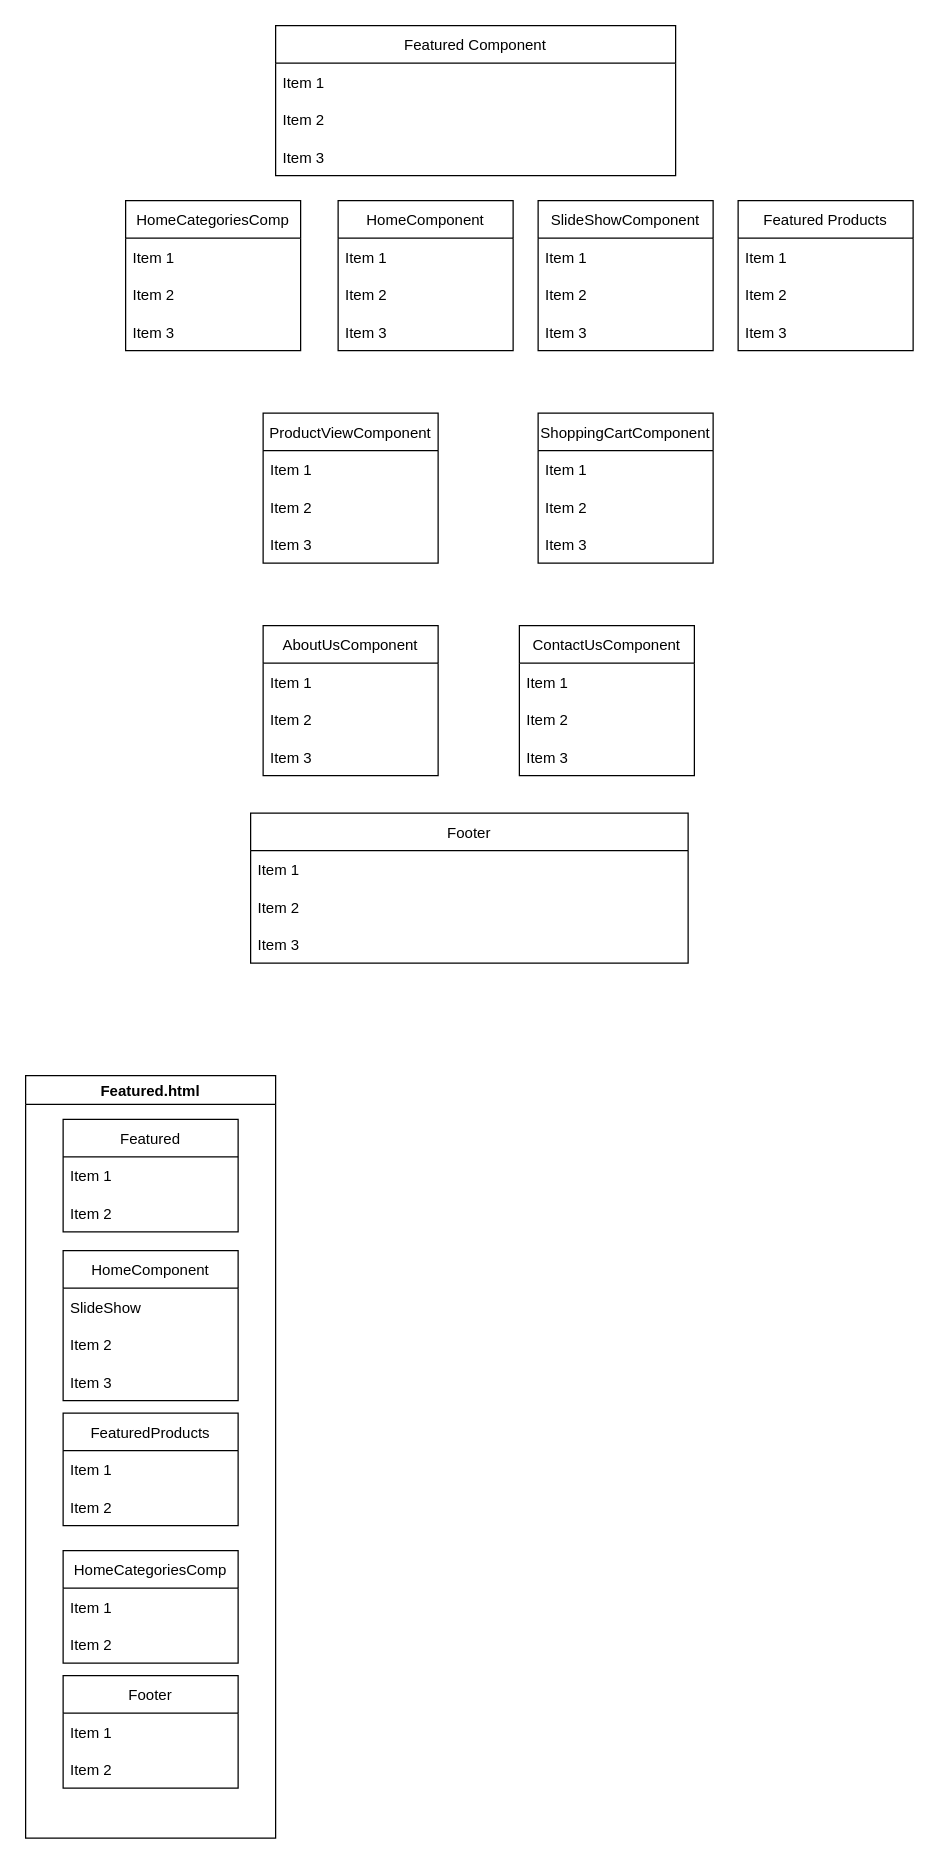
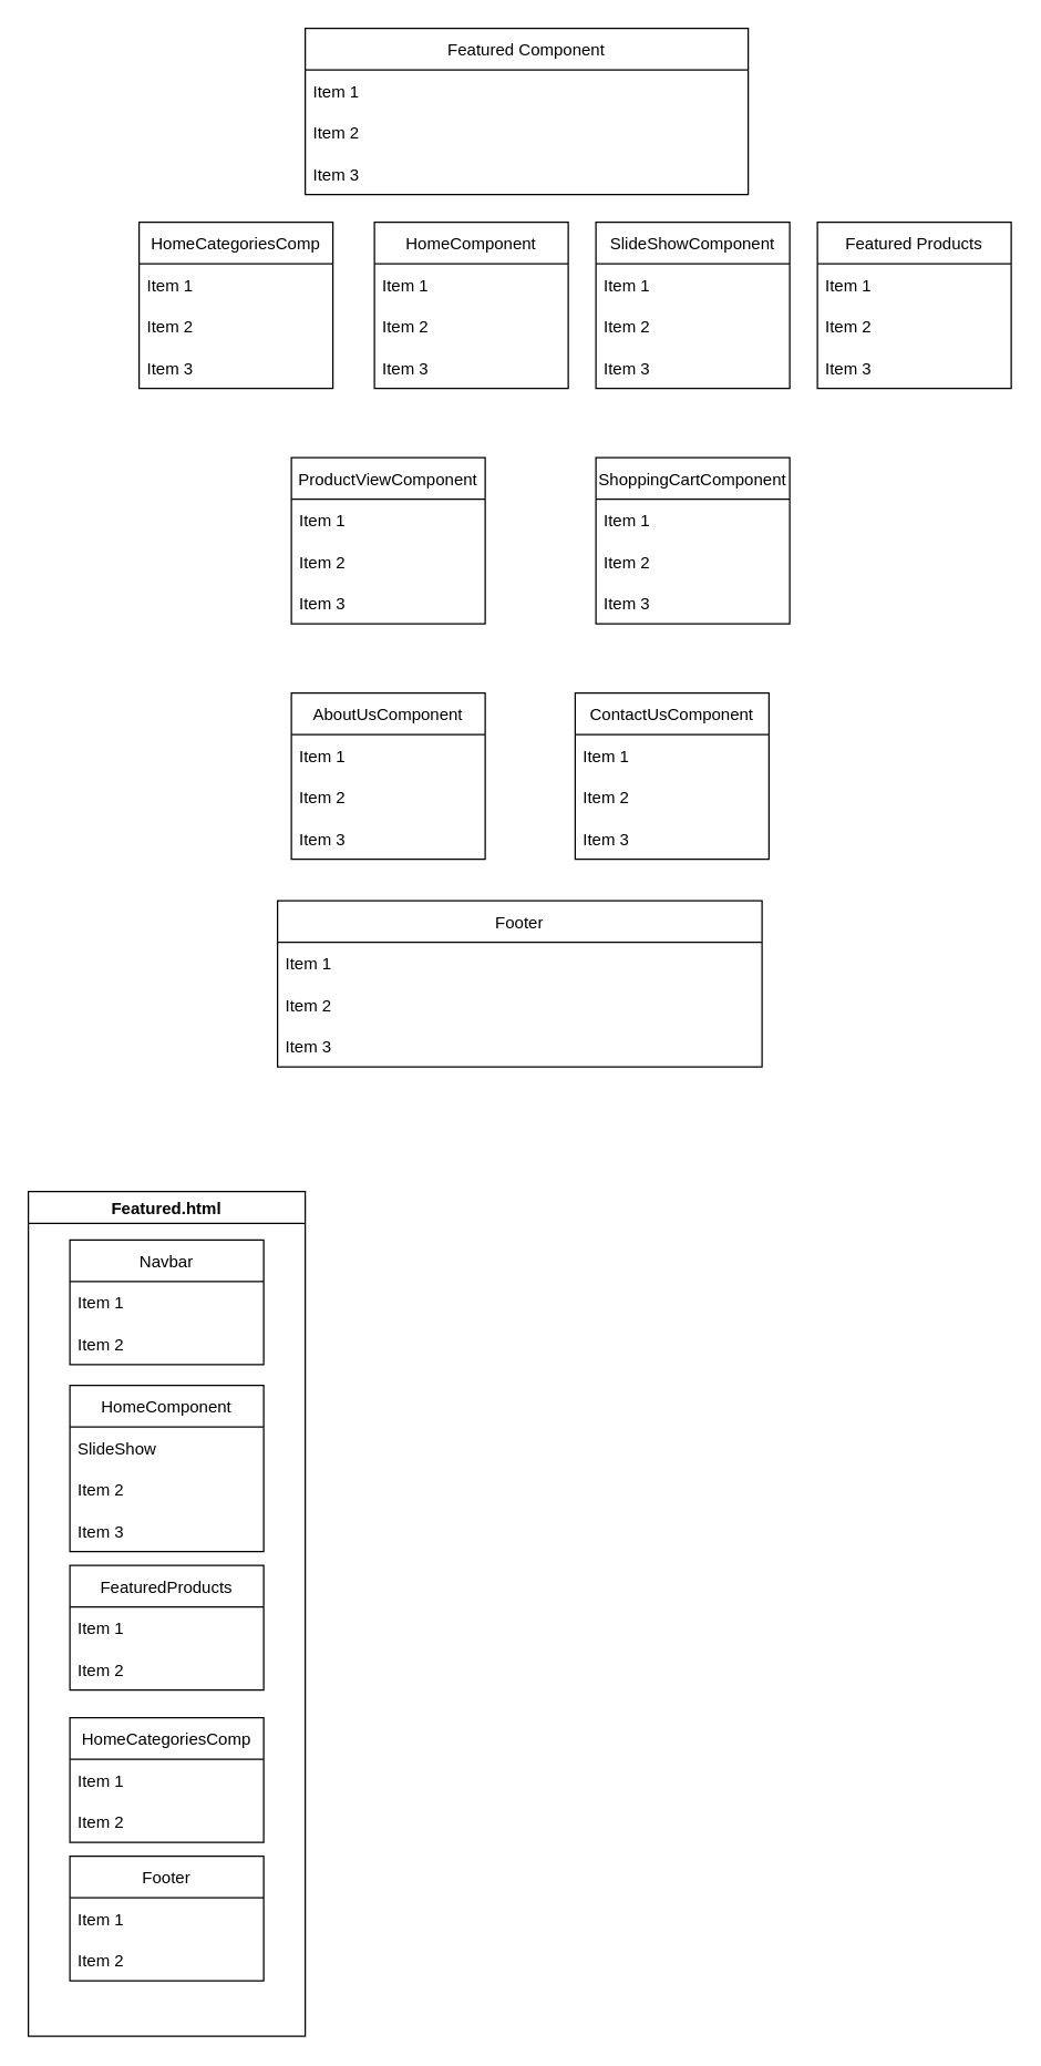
  <mxCell id="0" />
  <mxCell id="1" parent="0" />
  <mxCell id="2" value="AboutUsComponent" style="swimlane;fontStyle=0;childLayout=stackLayout;horizontal=1;startSize=30;horizontalStack=0;resizeParent=1;resizeParentMax=0;resizeLast=0;collapsible=1;marginBottom=0;" vertex="1" parent="1"><mxGeometry x="210" y="500" width="140" height="120" as="geometry" /></mxCell>
  <mxCell id="3" value="Item 1" style="text;strokeColor=none;fillColor=none;align=left;verticalAlign=middle;spacingLeft=4;spacingRight=4;overflow=hidden;points=[[0,0.5],[1,0.5]];portConstraint=eastwest;rotatable=0;" vertex="1" parent="2"><mxGeometry y="30" width="140" height="30" as="geometry" /></mxCell>
  <mxCell id="4" value="Item 2" style="text;strokeColor=none;fillColor=none;align=left;verticalAlign=middle;spacingLeft=4;spacingRight=4;overflow=hidden;points=[[0,0.5],[1,0.5]];portConstraint=eastwest;rotatable=0;" vertex="1" parent="2"><mxGeometry y="60" width="140" height="30" as="geometry" /></mxCell>
  <mxCell id="5" value="Item 3" style="text;strokeColor=none;fillColor=none;align=left;verticalAlign=middle;spacingLeft=4;spacingRight=4;overflow=hidden;points=[[0,0.5],[1,0.5]];portConstraint=eastwest;rotatable=0;" vertex="1" parent="2"><mxGeometry y="90" width="140" height="30" as="geometry" /></mxCell>
  <mxCell id="6" value="ContactUsComponent" style="swimlane;fontStyle=0;childLayout=stackLayout;horizontal=1;startSize=30;horizontalStack=0;resizeParent=1;resizeParentMax=0;resizeLast=0;collapsible=1;marginBottom=0;" vertex="1" parent="1"><mxGeometry x="415" y="500" width="140" height="120" as="geometry" /></mxCell>
  <mxCell id="7" value="Item 1" style="text;strokeColor=none;fillColor=none;align=left;verticalAlign=middle;spacingLeft=4;spacingRight=4;overflow=hidden;points=[[0,0.5],[1,0.5]];portConstraint=eastwest;rotatable=0;" vertex="1" parent="6"><mxGeometry y="30" width="140" height="30" as="geometry" /></mxCell>
  <mxCell id="8" value="Item 2" style="text;strokeColor=none;fillColor=none;align=left;verticalAlign=middle;spacingLeft=4;spacingRight=4;overflow=hidden;points=[[0,0.5],[1,0.5]];portConstraint=eastwest;rotatable=0;" vertex="1" parent="6"><mxGeometry y="60" width="140" height="30" as="geometry" /></mxCell>
  <mxCell id="9" value="Item 3" style="text;strokeColor=none;fillColor=none;align=left;verticalAlign=middle;spacingLeft=4;spacingRight=4;overflow=hidden;points=[[0,0.5],[1,0.5]];portConstraint=eastwest;rotatable=0;" vertex="1" parent="6"><mxGeometry y="90" width="140" height="30" as="geometry" /></mxCell>
  <mxCell id="10" value="Featured Component" style="swimlane;fontStyle=0;childLayout=stackLayout;horizontal=1;startSize=30;horizontalStack=0;resizeParent=1;resizeParentMax=0;resizeLast=0;collapsible=1;marginBottom=0;" vertex="1" parent="1"><mxGeometry x="220" y="20" width="320" height="120" as="geometry" /></mxCell>
  <mxCell id="11" value="Item 1" style="text;strokeColor=none;fillColor=none;align=left;verticalAlign=middle;spacingLeft=4;spacingRight=4;overflow=hidden;points=[[0,0.5],[1,0.5]];portConstraint=eastwest;rotatable=0;" vertex="1" parent="10"><mxGeometry y="30" width="320" height="30" as="geometry" /></mxCell>
  <mxCell id="12" value="Item 2" style="text;strokeColor=none;fillColor=none;align=left;verticalAlign=middle;spacingLeft=4;spacingRight=4;overflow=hidden;points=[[0,0.5],[1,0.5]];portConstraint=eastwest;rotatable=0;" vertex="1" parent="10"><mxGeometry y="60" width="320" height="30" as="geometry" /></mxCell>
  <mxCell id="13" value="Item 3" style="text;strokeColor=none;fillColor=none;align=left;verticalAlign=middle;spacingLeft=4;spacingRight=4;overflow=hidden;points=[[0,0.5],[1,0.5]];portConstraint=eastwest;rotatable=0;" vertex="1" parent="10"><mxGeometry y="90" width="320" height="30" as="geometry" /></mxCell>
  <mxCell id="14" value="Footer" style="swimlane;fontStyle=0;childLayout=stackLayout;horizontal=1;startSize=30;horizontalStack=0;resizeParent=1;resizeParentMax=0;resizeLast=0;collapsible=1;marginBottom=0;" vertex="1" parent="1"><mxGeometry x="200" y="650" width="350" height="120" as="geometry" /></mxCell>
  <mxCell id="15" value="Item 1" style="text;strokeColor=none;fillColor=none;align=left;verticalAlign=middle;spacingLeft=4;spacingRight=4;overflow=hidden;points=[[0,0.5],[1,0.5]];portConstraint=eastwest;rotatable=0;" vertex="1" parent="14"><mxGeometry y="30" width="350" height="30" as="geometry" /></mxCell>
  <mxCell id="16" value="Item 2" style="text;strokeColor=none;fillColor=none;align=left;verticalAlign=middle;spacingLeft=4;spacingRight=4;overflow=hidden;points=[[0,0.5],[1,0.5]];portConstraint=eastwest;rotatable=0;" vertex="1" parent="14"><mxGeometry y="60" width="350" height="30" as="geometry" /></mxCell>
  <mxCell id="17" value="Item 3" style="text;strokeColor=none;fillColor=none;align=left;verticalAlign=middle;spacingLeft=4;spacingRight=4;overflow=hidden;points=[[0,0.5],[1,0.5]];portConstraint=eastwest;rotatable=0;" vertex="1" parent="14"><mxGeometry y="90" width="350" height="30" as="geometry" /></mxCell>
  <mxCell id="18" value="Featured.html" style="swimlane;" vertex="1" parent="1"><mxGeometry x="20" y="860" width="200" height="610" as="geometry" /></mxCell>
  <mxCell id="19" value="FeaturedProducts" style="swimlane;fontStyle=0;childLayout=stackLayout;horizontal=1;startSize=30;horizontalStack=0;resizeParent=1;resizeParentMax=0;resizeLast=0;collapsible=1;marginBottom=0;" vertex="1" parent="18"><mxGeometry x="30" y="270" width="140" height="90" as="geometry" /></mxCell>
  <mxCell id="20" value="Item 1" style="text;strokeColor=none;fillColor=none;align=left;verticalAlign=middle;spacingLeft=4;spacingRight=4;overflow=hidden;points=[[0,0.5],[1,0.5]];portConstraint=eastwest;rotatable=0;" vertex="1" parent="19"><mxGeometry y="30" width="140" height="30" as="geometry" /></mxCell>
  <mxCell id="21" value="Item 2" style="text;strokeColor=none;fillColor=none;align=left;verticalAlign=middle;spacingLeft=4;spacingRight=4;overflow=hidden;points=[[0,0.5],[1,0.5]];portConstraint=eastwest;rotatable=0;" vertex="1" parent="19"><mxGeometry y="60" width="140" height="30" as="geometry" /></mxCell>
- <mxCell id="22" value="Featured" style="swimlane;fontStyle=0;childLayout=stackLayout;horizontal=1;startSize=30;horizontalStack=0;resizeParent=1;resizeParentMax=0;resizeLast=0;collapsible=1;marginBottom=0;" vertex="1" parent="18"><mxGeometry x="30" y="35" width="140" height="90" as="geometry" /></mxCell>
+ <mxCell id="22" value="Navbar" style="swimlane;fontStyle=0;childLayout=stackLayout;horizontal=1;startSize=30;horizontalStack=0;resizeParent=1;resizeParentMax=0;resizeLast=0;collapsible=1;marginBottom=0;" vertex="1" parent="18"><mxGeometry x="30" y="35" width="140" height="90" as="geometry" /></mxCell>
  <mxCell id="23" value="Item 1" style="text;strokeColor=none;fillColor=none;align=left;verticalAlign=middle;spacingLeft=4;spacingRight=4;overflow=hidden;points=[[0,0.5],[1,0.5]];portConstraint=eastwest;rotatable=0;" vertex="1" parent="22"><mxGeometry y="30" width="140" height="30" as="geometry" /></mxCell>
  <mxCell id="24" value="Item 2" style="text;strokeColor=none;fillColor=none;align=left;verticalAlign=middle;spacingLeft=4;spacingRight=4;overflow=hidden;points=[[0,0.5],[1,0.5]];portConstraint=eastwest;rotatable=0;" vertex="1" parent="22"><mxGeometry y="60" width="140" height="30" as="geometry" /></mxCell>
  <mxCell id="25" value="HomeComponent" style="swimlane;fontStyle=0;childLayout=stackLayout;horizontal=1;startSize=30;horizontalStack=0;resizeParent=1;resizeParentMax=0;resizeLast=0;collapsible=1;marginBottom=0;" vertex="1" parent="18"><mxGeometry x="30" y="140" width="140" height="120" as="geometry" /></mxCell>
  <mxCell id="26" value="SlideShow" style="text;strokeColor=none;fillColor=none;align=left;verticalAlign=middle;spacingLeft=4;spacingRight=4;overflow=hidden;points=[[0,0.5],[1,0.5]];portConstraint=eastwest;rotatable=0;" vertex="1" parent="25"><mxGeometry y="30" width="140" height="30" as="geometry" /></mxCell>
  <mxCell id="27" value="Item 2" style="text;strokeColor=none;fillColor=none;align=left;verticalAlign=middle;spacingLeft=4;spacingRight=4;overflow=hidden;points=[[0,0.5],[1,0.5]];portConstraint=eastwest;rotatable=0;" vertex="1" parent="25"><mxGeometry y="60" width="140" height="30" as="geometry" /></mxCell>
  <mxCell id="28" value="Item 3" style="text;strokeColor=none;fillColor=none;align=left;verticalAlign=middle;spacingLeft=4;spacingRight=4;overflow=hidden;points=[[0,0.5],[1,0.5]];portConstraint=eastwest;rotatable=0;" vertex="1" parent="25"><mxGeometry y="90" width="140" height="30" as="geometry" /></mxCell>
  <mxCell id="29" value="Footer" style="swimlane;fontStyle=0;childLayout=stackLayout;horizontal=1;startSize=30;horizontalStack=0;resizeParent=1;resizeParentMax=0;resizeLast=0;collapsible=1;marginBottom=0;" vertex="1" parent="18"><mxGeometry x="30" y="480" width="140" height="90" as="geometry" /></mxCell>
  <mxCell id="30" value="Item 1" style="text;strokeColor=none;fillColor=none;align=left;verticalAlign=middle;spacingLeft=4;spacingRight=4;overflow=hidden;points=[[0,0.5],[1,0.5]];portConstraint=eastwest;rotatable=0;" vertex="1" parent="29"><mxGeometry y="30" width="140" height="30" as="geometry" /></mxCell>
  <mxCell id="31" value="Item 2" style="text;strokeColor=none;fillColor=none;align=left;verticalAlign=middle;spacingLeft=4;spacingRight=4;overflow=hidden;points=[[0,0.5],[1,0.5]];portConstraint=eastwest;rotatable=0;" vertex="1" parent="29"><mxGeometry y="60" width="140" height="30" as="geometry" /></mxCell>
  <mxCell id="32" value="HomeCategoriesComp" style="swimlane;fontStyle=0;childLayout=stackLayout;horizontal=1;startSize=30;horizontalStack=0;resizeParent=1;resizeParentMax=0;resizeLast=0;collapsible=1;marginBottom=0;" vertex="1" parent="18"><mxGeometry x="30" y="380" width="140" height="90" as="geometry" /></mxCell>
  <mxCell id="33" value="Item 1" style="text;strokeColor=none;fillColor=none;align=left;verticalAlign=middle;spacingLeft=4;spacingRight=4;overflow=hidden;points=[[0,0.5],[1,0.5]];portConstraint=eastwest;rotatable=0;" vertex="1" parent="32"><mxGeometry y="30" width="140" height="30" as="geometry" /></mxCell>
  <mxCell id="34" value="Item 2" style="text;strokeColor=none;fillColor=none;align=left;verticalAlign=middle;spacingLeft=4;spacingRight=4;overflow=hidden;points=[[0,0.5],[1,0.5]];portConstraint=eastwest;rotatable=0;" vertex="1" parent="32"><mxGeometry y="60" width="140" height="30" as="geometry" /></mxCell>
  <mxCell id="35" value="HomeCategoriesComp" style="swimlane;fontStyle=0;childLayout=stackLayout;horizontal=1;startSize=30;horizontalStack=0;resizeParent=1;resizeParentMax=0;resizeLast=0;collapsible=1;marginBottom=0;" vertex="1" parent="1"><mxGeometry x="100" y="160" width="140" height="120" as="geometry" /></mxCell>
  <mxCell id="36" value="Item 1" style="text;strokeColor=none;fillColor=none;align=left;verticalAlign=middle;spacingLeft=4;spacingRight=4;overflow=hidden;points=[[0,0.5],[1,0.5]];portConstraint=eastwest;rotatable=0;" vertex="1" parent="35"><mxGeometry y="30" width="140" height="30" as="geometry" /></mxCell>
  <mxCell id="37" value="Item 2" style="text;strokeColor=none;fillColor=none;align=left;verticalAlign=middle;spacingLeft=4;spacingRight=4;overflow=hidden;points=[[0,0.5],[1,0.5]];portConstraint=eastwest;rotatable=0;" vertex="1" parent="35"><mxGeometry y="60" width="140" height="30" as="geometry" /></mxCell>
  <mxCell id="38" value="Item 3" style="text;strokeColor=none;fillColor=none;align=left;verticalAlign=middle;spacingLeft=4;spacingRight=4;overflow=hidden;points=[[0,0.5],[1,0.5]];portConstraint=eastwest;rotatable=0;" vertex="1" parent="35"><mxGeometry y="90" width="140" height="30" as="geometry" /></mxCell>
  <mxCell id="39" value="HomeComponent" style="swimlane;fontStyle=0;childLayout=stackLayout;horizontal=1;startSize=30;horizontalStack=0;resizeParent=1;resizeParentMax=0;resizeLast=0;collapsible=1;marginBottom=0;" vertex="1" parent="1"><mxGeometry x="270" y="160" width="140" height="120" as="geometry" /></mxCell>
  <mxCell id="40" value="Item 1" style="text;strokeColor=none;fillColor=none;align=left;verticalAlign=middle;spacingLeft=4;spacingRight=4;overflow=hidden;points=[[0,0.5],[1,0.5]];portConstraint=eastwest;rotatable=0;" vertex="1" parent="39"><mxGeometry y="30" width="140" height="30" as="geometry" /></mxCell>
  <mxCell id="41" value="Item 2" style="text;strokeColor=none;fillColor=none;align=left;verticalAlign=middle;spacingLeft=4;spacingRight=4;overflow=hidden;points=[[0,0.5],[1,0.5]];portConstraint=eastwest;rotatable=0;" vertex="1" parent="39"><mxGeometry y="60" width="140" height="30" as="geometry" /></mxCell>
  <mxCell id="42" value="Item 3" style="text;strokeColor=none;fillColor=none;align=left;verticalAlign=middle;spacingLeft=4;spacingRight=4;overflow=hidden;points=[[0,0.5],[1,0.5]];portConstraint=eastwest;rotatable=0;" vertex="1" parent="39"><mxGeometry y="90" width="140" height="30" as="geometry" /></mxCell>
  <mxCell id="43" value="SlideShowComponent" style="swimlane;fontStyle=0;childLayout=stackLayout;horizontal=1;startSize=30;horizontalStack=0;resizeParent=1;resizeParentMax=0;resizeLast=0;collapsible=1;marginBottom=0;" vertex="1" parent="1"><mxGeometry x="430" y="160" width="140" height="120" as="geometry" /></mxCell>
  <mxCell id="44" value="Item 1" style="text;strokeColor=none;fillColor=none;align=left;verticalAlign=middle;spacingLeft=4;spacingRight=4;overflow=hidden;points=[[0,0.5],[1,0.5]];portConstraint=eastwest;rotatable=0;" vertex="1" parent="43"><mxGeometry y="30" width="140" height="30" as="geometry" /></mxCell>
  <mxCell id="45" value="Item 2" style="text;strokeColor=none;fillColor=none;align=left;verticalAlign=middle;spacingLeft=4;spacingRight=4;overflow=hidden;points=[[0,0.5],[1,0.5]];portConstraint=eastwest;rotatable=0;" vertex="1" parent="43"><mxGeometry y="60" width="140" height="30" as="geometry" /></mxCell>
  <mxCell id="46" value="Item 3" style="text;strokeColor=none;fillColor=none;align=left;verticalAlign=middle;spacingLeft=4;spacingRight=4;overflow=hidden;points=[[0,0.5],[1,0.5]];portConstraint=eastwest;rotatable=0;" vertex="1" parent="43"><mxGeometry y="90" width="140" height="30" as="geometry" /></mxCell>
  <mxCell id="47" value="ProductViewComponent" style="swimlane;fontStyle=0;childLayout=stackLayout;horizontal=1;startSize=30;horizontalStack=0;resizeParent=1;resizeParentMax=0;resizeLast=0;collapsible=1;marginBottom=0;" vertex="1" parent="1"><mxGeometry x="210" y="330" width="140" height="120" as="geometry" /></mxCell>
  <mxCell id="48" value="Item 1" style="text;strokeColor=none;fillColor=none;align=left;verticalAlign=middle;spacingLeft=4;spacingRight=4;overflow=hidden;points=[[0,0.5],[1,0.5]];portConstraint=eastwest;rotatable=0;" vertex="1" parent="47"><mxGeometry y="30" width="140" height="30" as="geometry" /></mxCell>
  <mxCell id="49" value="Item 2" style="text;strokeColor=none;fillColor=none;align=left;verticalAlign=middle;spacingLeft=4;spacingRight=4;overflow=hidden;points=[[0,0.5],[1,0.5]];portConstraint=eastwest;rotatable=0;" vertex="1" parent="47"><mxGeometry y="60" width="140" height="30" as="geometry" /></mxCell>
  <mxCell id="50" value="Item 3" style="text;strokeColor=none;fillColor=none;align=left;verticalAlign=middle;spacingLeft=4;spacingRight=4;overflow=hidden;points=[[0,0.5],[1,0.5]];portConstraint=eastwest;rotatable=0;" vertex="1" parent="47"><mxGeometry y="90" width="140" height="30" as="geometry" /></mxCell>
  <mxCell id="51" value="ShoppingCartComponent" style="swimlane;fontStyle=0;childLayout=stackLayout;horizontal=1;startSize=30;horizontalStack=0;resizeParent=1;resizeParentMax=0;resizeLast=0;collapsible=1;marginBottom=0;" vertex="1" parent="1"><mxGeometry x="430" y="330" width="140" height="120" as="geometry" /></mxCell>
  <mxCell id="52" value="Item 1" style="text;strokeColor=none;fillColor=none;align=left;verticalAlign=middle;spacingLeft=4;spacingRight=4;overflow=hidden;points=[[0,0.5],[1,0.5]];portConstraint=eastwest;rotatable=0;" vertex="1" parent="51"><mxGeometry y="30" width="140" height="30" as="geometry" /></mxCell>
  <mxCell id="53" value="Item 2" style="text;strokeColor=none;fillColor=none;align=left;verticalAlign=middle;spacingLeft=4;spacingRight=4;overflow=hidden;points=[[0,0.5],[1,0.5]];portConstraint=eastwest;rotatable=0;" vertex="1" parent="51"><mxGeometry y="60" width="140" height="30" as="geometry" /></mxCell>
  <mxCell id="54" value="Item 3" style="text;strokeColor=none;fillColor=none;align=left;verticalAlign=middle;spacingLeft=4;spacingRight=4;overflow=hidden;points=[[0,0.5],[1,0.5]];portConstraint=eastwest;rotatable=0;" vertex="1" parent="51"><mxGeometry y="90" width="140" height="30" as="geometry" /></mxCell>
  <mxCell id="55" value="Featured Products" style="swimlane;fontStyle=0;childLayout=stackLayout;horizontal=1;startSize=30;horizontalStack=0;resizeParent=1;resizeParentMax=0;resizeLast=0;collapsible=1;marginBottom=0;" vertex="1" parent="1"><mxGeometry x="590" y="160" width="140" height="120" as="geometry" /></mxCell>
  <mxCell id="56" value="Item 1" style="text;strokeColor=none;fillColor=none;align=left;verticalAlign=middle;spacingLeft=4;spacingRight=4;overflow=hidden;points=[[0,0.5],[1,0.5]];portConstraint=eastwest;rotatable=0;" vertex="1" parent="55"><mxGeometry y="30" width="140" height="30" as="geometry" /></mxCell>
  <mxCell id="57" value="Item 2" style="text;strokeColor=none;fillColor=none;align=left;verticalAlign=middle;spacingLeft=4;spacingRight=4;overflow=hidden;points=[[0,0.5],[1,0.5]];portConstraint=eastwest;rotatable=0;" vertex="1" parent="55"><mxGeometry y="60" width="140" height="30" as="geometry" /></mxCell>
  <mxCell id="58" value="Item 3" style="text;strokeColor=none;fillColor=none;align=left;verticalAlign=middle;spacingLeft=4;spacingRight=4;overflow=hidden;points=[[0,0.5],[1,0.5]];portConstraint=eastwest;rotatable=0;" vertex="1" parent="55"><mxGeometry y="90" width="140" height="30" as="geometry" /></mxCell>
